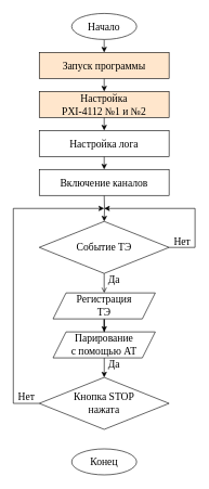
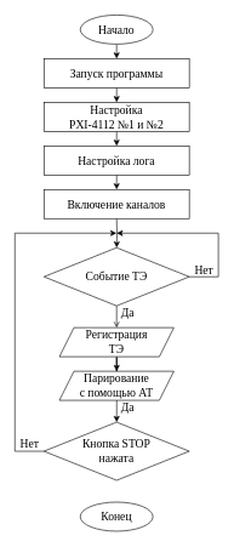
  <mxCell id="0" />
  <mxCell id="1" parent="0" />
  <mxCell id="2" value="" style="edgeStyle=orthogonalEdgeStyle;rounded=0;orthogonalLoop=1;jettySize=auto;html=1;fontFamily=Times New Roman;fontSize=16;spacing=2;spacingRight=0;strokeWidth=1;" edge="1" parent="1"><mxGeometry relative="1" as="geometry"><mxPoint x="160.034" y="120" as="sourcePoint" /><mxPoint x="160.034" y="140" as="targetPoint" /></mxGeometry></mxCell>
  <mxCell id="3" value="" style="edgeStyle=orthogonalEdgeStyle;rounded=0;orthogonalLoop=1;jettySize=auto;html=1;fontFamily=Times New Roman;fontSize=16;spacing=2;spacingRight=0;strokeWidth=1;" edge="1" parent="1"><mxGeometry relative="1" as="geometry"><mxPoint x="160.034" y="180" as="sourcePoint" /><mxPoint x="160.034" y="200" as="targetPoint" /></mxGeometry></mxCell>
  <mxCell id="4" value="" style="edgeStyle=orthogonalEdgeStyle;rounded=0;orthogonalLoop=1;jettySize=auto;html=1;fontFamily=Times New Roman;fontSize=16;strokeWidth=1;" edge="1" parent="1"><mxGeometry relative="1" as="geometry"><mxPoint x="160.034" y="240" as="sourcePoint" /><mxPoint x="160.034" y="260" as="targetPoint" /></mxGeometry></mxCell>
  <mxCell id="5" value="" style="edgeStyle=orthogonalEdgeStyle;rounded=0;orthogonalLoop=1;jettySize=auto;html=1;fontFamily=Times New Roman;fontSize=16;strokeWidth=1;" edge="1" parent="1" target="15"><mxGeometry relative="1" as="geometry"><mxPoint x="160" y="300" as="sourcePoint" /></mxGeometry></mxCell>
  <mxCell id="6" style="edgeStyle=orthogonalEdgeStyle;rounded=0;orthogonalLoop=1;jettySize=auto;html=1;fontFamily=Times New Roman;fontSize=16;strokeWidth=1;startArrow=none;exitX=0;exitY=0.5;exitDx=0;exitDy=0;" edge="1" parent="1" source="7"><mxGeometry relative="1" as="geometry"><mxPoint x="160" y="320" as="targetPoint" /><Array as="points"><mxPoint x="20" y="620" /><mxPoint x="20" y="320" /></Array></mxGeometry></mxCell>
  <mxCell id="7" value="Кнопка STOP&lt;br style=&quot;font-size: 16px;&quot;&gt;нажата" style="rhombus;whiteSpace=wrap;html=1;fontFamily=Times New Roman;fontSize=16;strokeWidth=1;" vertex="1" parent="1"><mxGeometry x="60" y="580" width="200" height="80" as="geometry" /></mxCell>
  <mxCell id="8" value="" style="edgeStyle=orthogonalEdgeStyle;rounded=0;orthogonalLoop=1;jettySize=auto;html=1;fontFamily=Times New Roman;fontSize=16;strokeWidth=1;" edge="1" parent="1" source="9" target="7"><mxGeometry relative="1" as="geometry" /></mxCell>
  <mxCell id="9" value="&lt;font style=&quot;font-size: 16px&quot;&gt;Парирование&lt;br style=&quot;font-size: 16px;&quot;&gt;с помощью АТ&lt;/font&gt;" style="shape=parallelogram;perimeter=parallelogramPerimeter;whiteSpace=wrap;html=1;fixedSize=1;fontFamily=Times New Roman;fontSize=16;strokeWidth=1;" vertex="1" parent="1"><mxGeometry x="81.25" y="510" width="157.5" height="40" as="geometry" /></mxCell>
  <mxCell id="10" value="Да" style="text;html=1;align=center;verticalAlign=middle;resizable=0;points=[];autosize=1;strokeColor=none;fillColor=none;fontSize=16;fontFamily=Times New Roman;" vertex="1" parent="1"><mxGeometry x="160" y="420" width="30" height="20" as="geometry" /></mxCell>
  <mxCell id="11" style="edgeStyle=orthogonalEdgeStyle;rounded=0;orthogonalLoop=1;jettySize=auto;html=1;entryX=0.5;entryY=0;entryDx=0;entryDy=0;fontFamily=Times New Roman;fontSize=16;strokeWidth=1;exitX=0.5;exitY=1;exitDx=0;exitDy=0;" edge="1" parent="1" source="18"><mxGeometry relative="1" as="geometry"><mxPoint x="160" y="50" as="sourcePoint" /><mxPoint x="160" y="80" as="targetPoint" /></mxGeometry></mxCell>
  <mxCell id="12" value="Конец" style="ellipse;whiteSpace=wrap;html=1;fontFamily=Times New Roman;fontSize=16;strokeWidth=1;" vertex="1" parent="1"><mxGeometry x="110" y="690" width="100" height="40" as="geometry" /></mxCell>
  <mxCell id="13" value="" style="edgeStyle=orthogonalEdgeStyle;rounded=0;orthogonalLoop=1;jettySize=auto;html=1;fontFamily=Times New Roman;fontSize=16;strokeWidth=1;endArrow=open;" edge="1" parent="1" source="15" target="17"><mxGeometry relative="1" as="geometry" /></mxCell>
  <mxCell id="14" style="edgeStyle=orthogonalEdgeStyle;rounded=0;orthogonalLoop=1;jettySize=auto;html=1;fontFamily=Times New Roman;fontSize=16;strokeWidth=1;" edge="1" parent="1" source="15"><mxGeometry relative="1" as="geometry"><mxPoint x="160" y="320" as="targetPoint" /><Array as="points"><mxPoint x="300" y="380" /><mxPoint x="300" y="320" /></Array></mxGeometry></mxCell>
  <mxCell id="15" value="Событие ТЭ" style="rhombus;whiteSpace=wrap;html=1;fontFamily=Times New Roman;fontSize=16;strokeWidth=1;" vertex="1" parent="1"><mxGeometry x="60" y="340" width="200" height="80" as="geometry" /></mxCell>
  <mxCell id="16" value="" style="edgeStyle=orthogonalEdgeStyle;rounded=0;orthogonalLoop=1;jettySize=auto;html=1;fontFamily=Times New Roman;fontSize=16;strokeWidth=1;" edge="1" parent="1" source="17" target="9"><mxGeometry relative="1" as="geometry" /></mxCell>
  <mxCell id="17" value="&lt;font style=&quot;font-size: 16px&quot;&gt;Регистрация&lt;br style=&quot;font-size: 16px;&quot;&gt;ТЭ&lt;/font&gt;" style="shape=parallelogram;perimeter=parallelogramPerimeter;whiteSpace=wrap;html=1;fixedSize=1;fontFamily=Times New Roman;fontSize=16;strokeWidth=1;" vertex="1" parent="1"><mxGeometry x="81.25" y="450" width="157.5" height="40" as="geometry" /></mxCell>
  <mxCell id="18" value="Начало" style="ellipse;whiteSpace=wrap;html=1;fontFamily=Times New Roman;fontSize=16;strokeWidth=1;" vertex="1" parent="1"><mxGeometry x="110" y="20" width="100" height="40" as="geometry" /></mxCell>
  <mxCell id="19" value="Нет" style="text;html=1;align=center;verticalAlign=middle;resizable=0;points=[];autosize=1;strokeColor=none;fillColor=none;fontSize=16;fontFamily=Times New Roman;" vertex="1" parent="1"><mxGeometry x="20" y="600" width="40" height="20" as="geometry" /></mxCell>
  <mxCell id="20" value="Нет" style="text;html=1;align=center;verticalAlign=middle;resizable=0;points=[];autosize=1;strokeColor=none;fillColor=none;fontSize=16;fontFamily=Times New Roman;" vertex="1" parent="1"><mxGeometry x="260" y="360" width="40" height="20" as="geometry" /></mxCell>
  <mxCell id="21" value="Да" style="text;html=1;align=center;verticalAlign=middle;resizable=0;points=[];autosize=1;strokeColor=none;fillColor=none;fontSize=16;fontFamily=Times New Roman;" vertex="1" parent="1"><mxGeometry x="160" y="550" width="30" height="20" as="geometry" /></mxCell>
- <mxCell id="22" value="&lt;span&gt;Запуск программы&lt;/span&gt;" style="rounded=0;whiteSpace=wrap;html=1;fontFamily=Times New Roman;fontSize=16;fillColor=#ffe6cc;" vertex="1" parent="1"><mxGeometry x="60" y="80" width="200" height="40" as="geometry" /></mxCell>
- <mxCell id="23" value="Настройка&lt;br&gt;PXI-4112 №1 и №2" style="rounded=0;whiteSpace=wrap;html=1;fontFamily=Times New Roman;fontSize=16;fillColor=#ffe6cc;" vertex="1" parent="1"><mxGeometry x="60" y="140" width="200" height="40" as="geometry" /></mxCell>
+ <mxCell id="22" value="&lt;span&gt;Запуск программы&lt;/span&gt;" style="rounded=0;whiteSpace=wrap;html=1;fontFamily=Times New Roman;fontSize=16;" vertex="1" parent="1"><mxGeometry x="60" y="80" width="200" height="40" as="geometry" /></mxCell>
+ <mxCell id="23" value="Настройка&lt;br&gt;PXI-4112 №1 и №2" style="rounded=0;whiteSpace=wrap;html=1;fontFamily=Times New Roman;fontSize=16;" vertex="1" parent="1"><mxGeometry x="60" y="140" width="200" height="40" as="geometry" /></mxCell>
  <mxCell id="24" value="Настройка лога" style="rounded=0;whiteSpace=wrap;html=1;fontFamily=Times New Roman;fontSize=16;" vertex="1" parent="1"><mxGeometry x="60" y="200" width="200" height="40" as="geometry" /></mxCell>
  <mxCell id="25" value="Включение каналов" style="rounded=0;whiteSpace=wrap;html=1;fontFamily=Times New Roman;fontSize=16;" vertex="1" parent="1"><mxGeometry x="60" y="260" width="200" height="40" as="geometry" /></mxCell>
